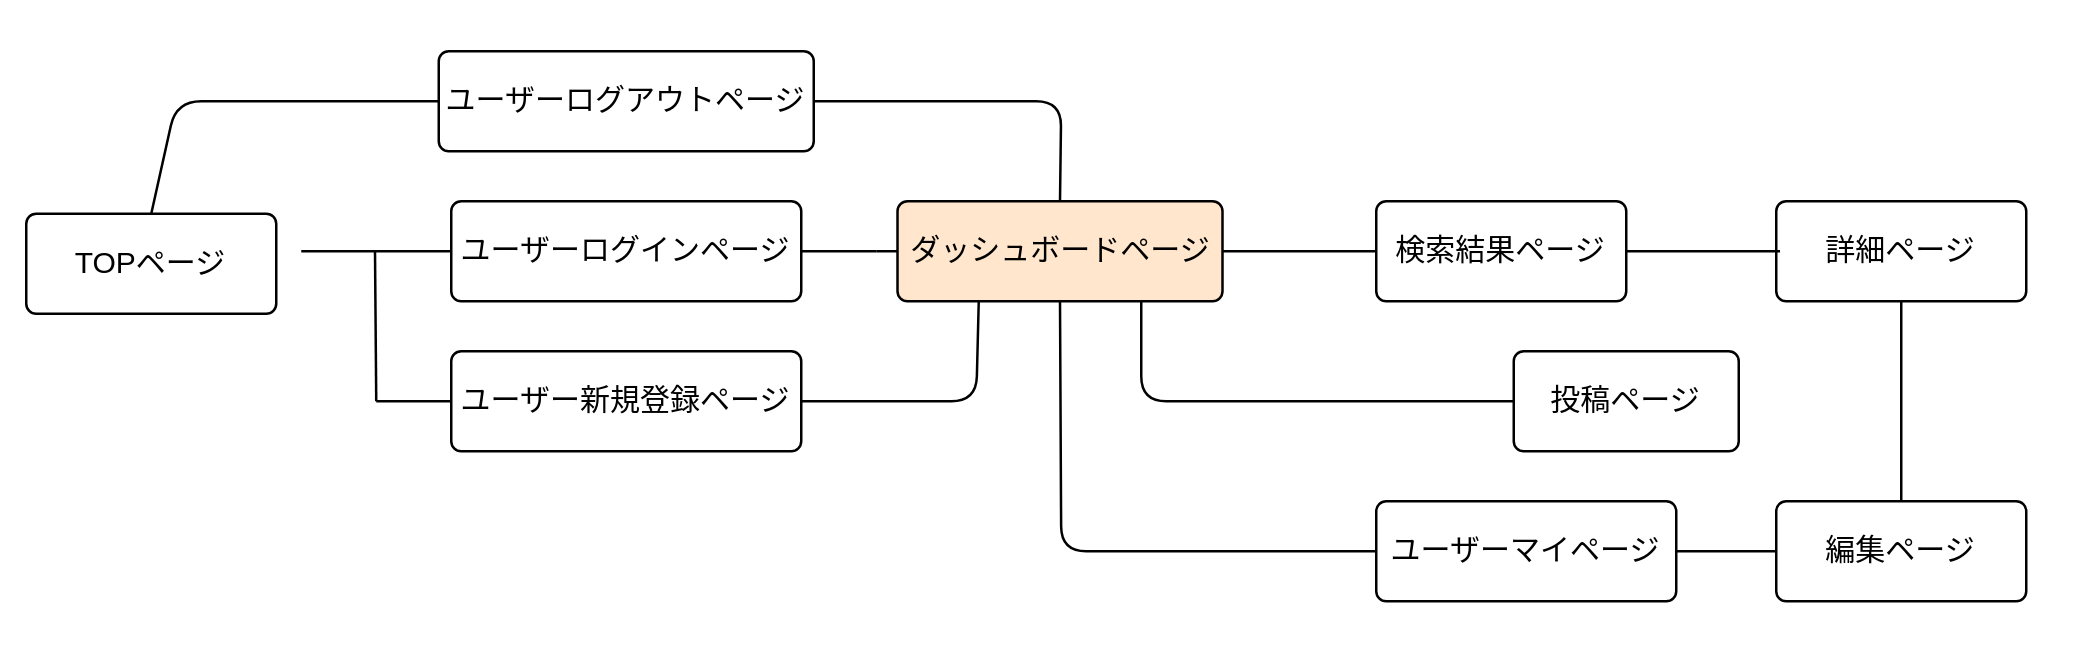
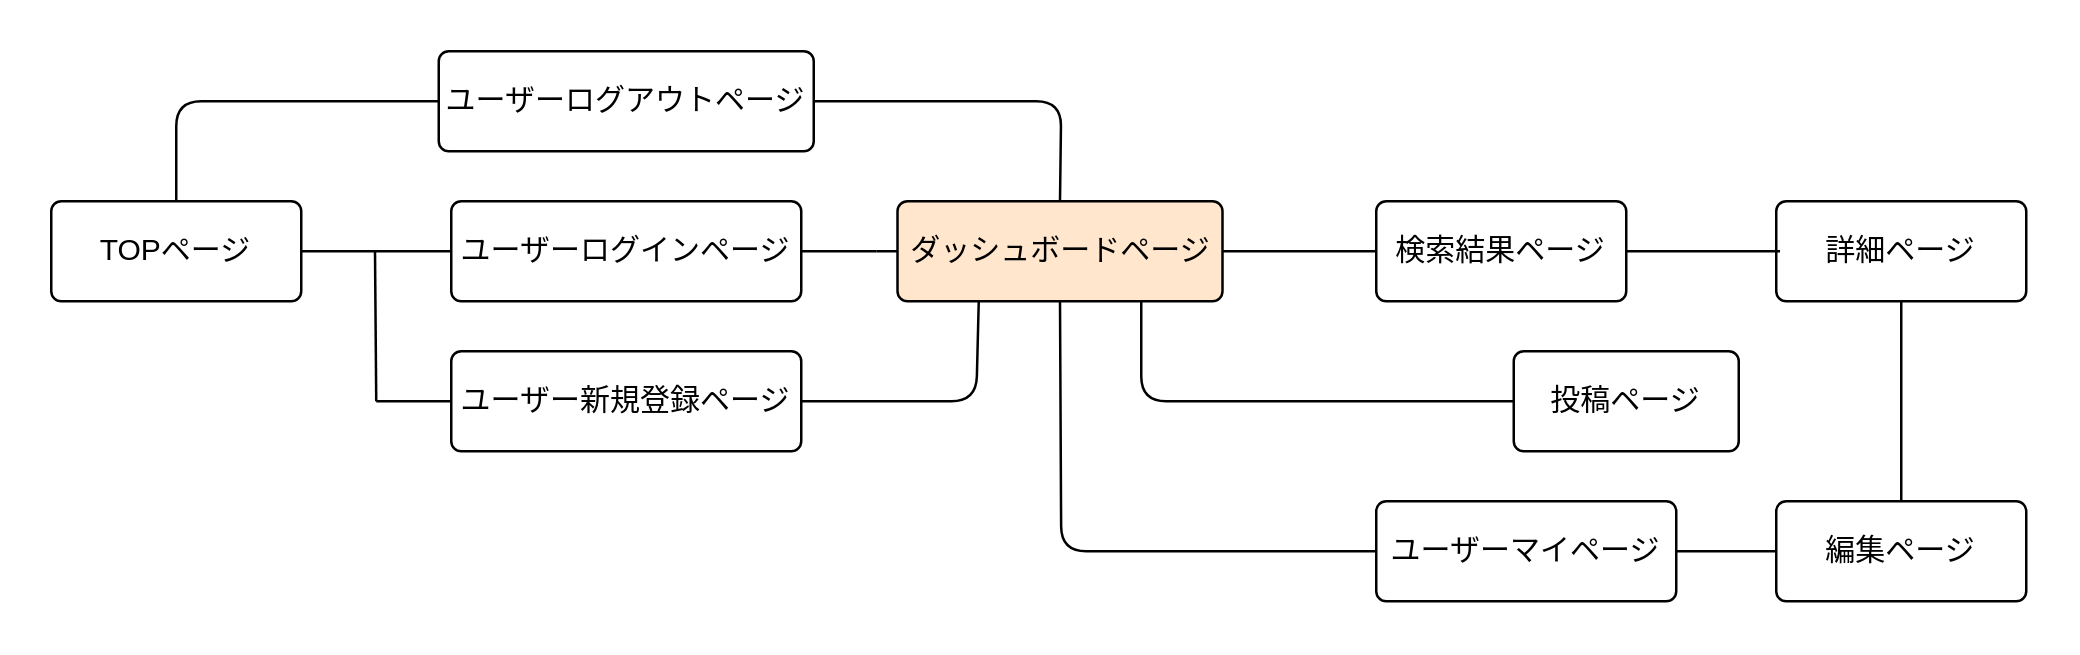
  <mxCell id="0" />
  <mxCell id="1" parent="0" />
- <mxCell id="2" value="TOPページ" style="rounded=1;arcSize=10;whiteSpace=wrap;html=1;align=center;" vertex="1" parent="1"><mxGeometry x="10" y="85" width="100" height="40" as="geometry" /></mxCell>
+ <mxCell id="2" value="TOPページ" style="rounded=1;arcSize=10;whiteSpace=wrap;html=1;align=center;" vertex="1" parent="1"><mxGeometry x="20" y="80" width="100" height="40" as="geometry" /></mxCell>
  <mxCell id="3" value="ユーザーログインページ" style="rounded=1;arcSize=10;whiteSpace=wrap;html=1;align=center;" vertex="1" parent="1"><mxGeometry x="180" y="80" width="140" height="40" as="geometry" /></mxCell>
  <mxCell id="4" value="" style="endArrow=none;html=1;rounded=0;entryX=0;entryY=0.5;entryDx=0;entryDy=0;entryPerimeter=0;" edge="1" parent="1" target="13"><mxGeometry relative="1" as="geometry"><mxPoint x="149.5" y="100" as="sourcePoint" /><mxPoint x="150" y="215" as="targetPoint" /></mxGeometry></mxCell>
  <mxCell id="5" value="ユーザー新規登録ページ" style="rounded=1;arcSize=10;whiteSpace=wrap;html=1;align=center;" vertex="1" parent="1"><mxGeometry x="180" y="140" width="140" height="40" as="geometry" /></mxCell>
  <mxCell id="6" style="edgeStyle=none;html=1;exitX=0;exitY=0.5;exitDx=0;exitDy=0;entryX=0.5;entryY=1;entryDx=0;entryDy=0;startArrow=none;startFill=0;endArrow=none;endFill=0;" edge="1" parent="1" source="8" target="18"><mxGeometry relative="1" as="geometry"><Array as="points"><mxPoint x="424" y="220" /></Array></mxGeometry></mxCell>
  <mxCell id="7" style="edgeStyle=none;html=1;exitX=1;exitY=0.5;exitDx=0;exitDy=0;entryX=0;entryY=0.5;entryDx=0;entryDy=0;startArrow=none;startFill=0;endArrow=none;endFill=0;" edge="1" parent="1" source="8" target="15"><mxGeometry relative="1" as="geometry" /></mxCell>
  <mxCell id="8" value="ユーザーマイページ" style="rounded=1;arcSize=10;whiteSpace=wrap;html=1;align=center;" vertex="1" parent="1"><mxGeometry x="550" y="200" width="120" height="40" as="geometry" /></mxCell>
  <mxCell id="9" value="投稿ページ" style="rounded=1;arcSize=10;whiteSpace=wrap;html=1;align=center;" vertex="1" parent="1"><mxGeometry x="605" y="140" width="90" height="40" as="geometry" /></mxCell>
  <mxCell id="10" style="edgeStyle=none;html=1;exitX=0.5;exitY=1;exitDx=0;exitDy=0;entryX=0.5;entryY=0;entryDx=0;entryDy=0;startArrow=none;startFill=0;endArrow=none;endFill=0;" edge="1" parent="1" source="11" target="15"><mxGeometry relative="1" as="geometry" /></mxCell>
  <mxCell id="11" value="詳細ページ" style="rounded=1;arcSize=10;whiteSpace=wrap;html=1;align=center;" vertex="1" parent="1"><mxGeometry x="710" y="80" width="100" height="40" as="geometry" /></mxCell>
  <mxCell id="12" value="" style="line;strokeWidth=1;rotatable=0;dashed=0;labelPosition=right;align=left;verticalAlign=middle;spacingTop=0;spacingLeft=6;points=[];portConstraint=eastwest;" vertex="1" parent="1"><mxGeometry x="120" y="95" width="60" height="10" as="geometry" /></mxCell>
  <mxCell id="13" value="" style="line;strokeWidth=1;rotatable=0;dashed=0;labelPosition=right;align=left;verticalAlign=middle;spacingTop=0;spacingLeft=6;points=[];portConstraint=eastwest;" vertex="1" parent="1"><mxGeometry x="150" y="155" width="30" height="10" as="geometry" /></mxCell>
  <mxCell id="14" value="" style="line;strokeWidth=1;rotatable=0;dashed=0;labelPosition=right;align=left;verticalAlign=middle;spacingTop=0;spacingLeft=6;points=[];portConstraint=eastwest;" vertex="1" parent="1"><mxGeometry x="488.5" y="95" width="61.5" height="10" as="geometry" /></mxCell>
  <mxCell id="15" value="編集ページ" style="rounded=1;arcSize=10;whiteSpace=wrap;html=1;align=center;" vertex="1" parent="1"><mxGeometry x="710" y="200" width="100" height="40" as="geometry" /></mxCell>
  <mxCell id="16" style="edgeStyle=none;html=1;exitX=0.25;exitY=1;exitDx=0;exitDy=0;entryX=1;entryY=0.5;entryDx=0;entryDy=0;startArrow=none;startFill=0;endArrow=none;endFill=0;" edge="1" parent="1" source="18" target="5"><mxGeometry relative="1" as="geometry"><Array as="points"><mxPoint x="390" y="160" /></Array></mxGeometry></mxCell>
  <mxCell id="17" style="edgeStyle=none;html=1;exitX=0.75;exitY=1;exitDx=0;exitDy=0;entryX=0;entryY=0.5;entryDx=0;entryDy=0;startArrow=none;startFill=0;endArrow=none;endFill=0;" edge="1" parent="1" source="18" target="9"><mxGeometry relative="1" as="geometry"><Array as="points"><mxPoint x="456" y="160" /></Array></mxGeometry></mxCell>
  <mxCell id="18" value="ダッシュボードページ" style="rounded=1;arcSize=10;whiteSpace=wrap;html=1;align=center;fillColor=#ffe6cc;" vertex="1" parent="1"><mxGeometry x="358.5" y="80" width="130" height="40" as="geometry" /></mxCell>
  <mxCell id="19" value="" style="edgeStyle=none;html=1;startArrow=none;startFill=0;endArrow=none;endFill=0;" edge="1" parent="1" source="20" target="18"><mxGeometry relative="1" as="geometry" /></mxCell>
  <mxCell id="20" value="" style="line;strokeWidth=1;rotatable=0;dashed=0;labelPosition=right;align=left;verticalAlign=middle;spacingTop=0;spacingLeft=6;points=[];portConstraint=eastwest;" vertex="1" parent="1"><mxGeometry x="320" y="95" width="30" height="10" as="geometry" /></mxCell>
  <mxCell id="21" value="検索結果ページ" style="rounded=1;arcSize=10;whiteSpace=wrap;html=1;align=center;" vertex="1" parent="1"><mxGeometry x="550" y="80" width="100" height="40" as="geometry" /></mxCell>
  <mxCell id="22" value="" style="line;strokeWidth=1;rotatable=0;dashed=0;labelPosition=right;align=left;verticalAlign=middle;spacingTop=0;spacingLeft=6;points=[];portConstraint=eastwest;" vertex="1" parent="1"><mxGeometry x="650" y="95" width="61.5" height="10" as="geometry" /></mxCell>
  <mxCell id="23" style="edgeStyle=none;html=1;exitX=0;exitY=0.5;exitDx=0;exitDy=0;entryX=0.5;entryY=0;entryDx=0;entryDy=0;startArrow=none;startFill=0;endArrow=none;endFill=0;" edge="1" parent="1" source="25" target="2"><mxGeometry relative="1" as="geometry"><Array as="points"><mxPoint x="70" y="40" /></Array></mxGeometry></mxCell>
  <mxCell id="24" style="edgeStyle=none;html=1;exitX=1;exitY=0.5;exitDx=0;exitDy=0;startArrow=none;startFill=0;endArrow=none;endFill=0;entryX=0.5;entryY=0;entryDx=0;entryDy=0;" edge="1" parent="1" source="25" target="18"><mxGeometry relative="1" as="geometry"><mxPoint x="420" y="70" as="targetPoint" /><Array as="points"><mxPoint x="424" y="40" /></Array></mxGeometry></mxCell>
  <mxCell id="25" value="ユーザーログアウトページ" style="rounded=1;arcSize=10;whiteSpace=wrap;html=1;align=center;" vertex="1" parent="1"><mxGeometry x="175" y="20" width="150" height="40" as="geometry" /></mxCell>
